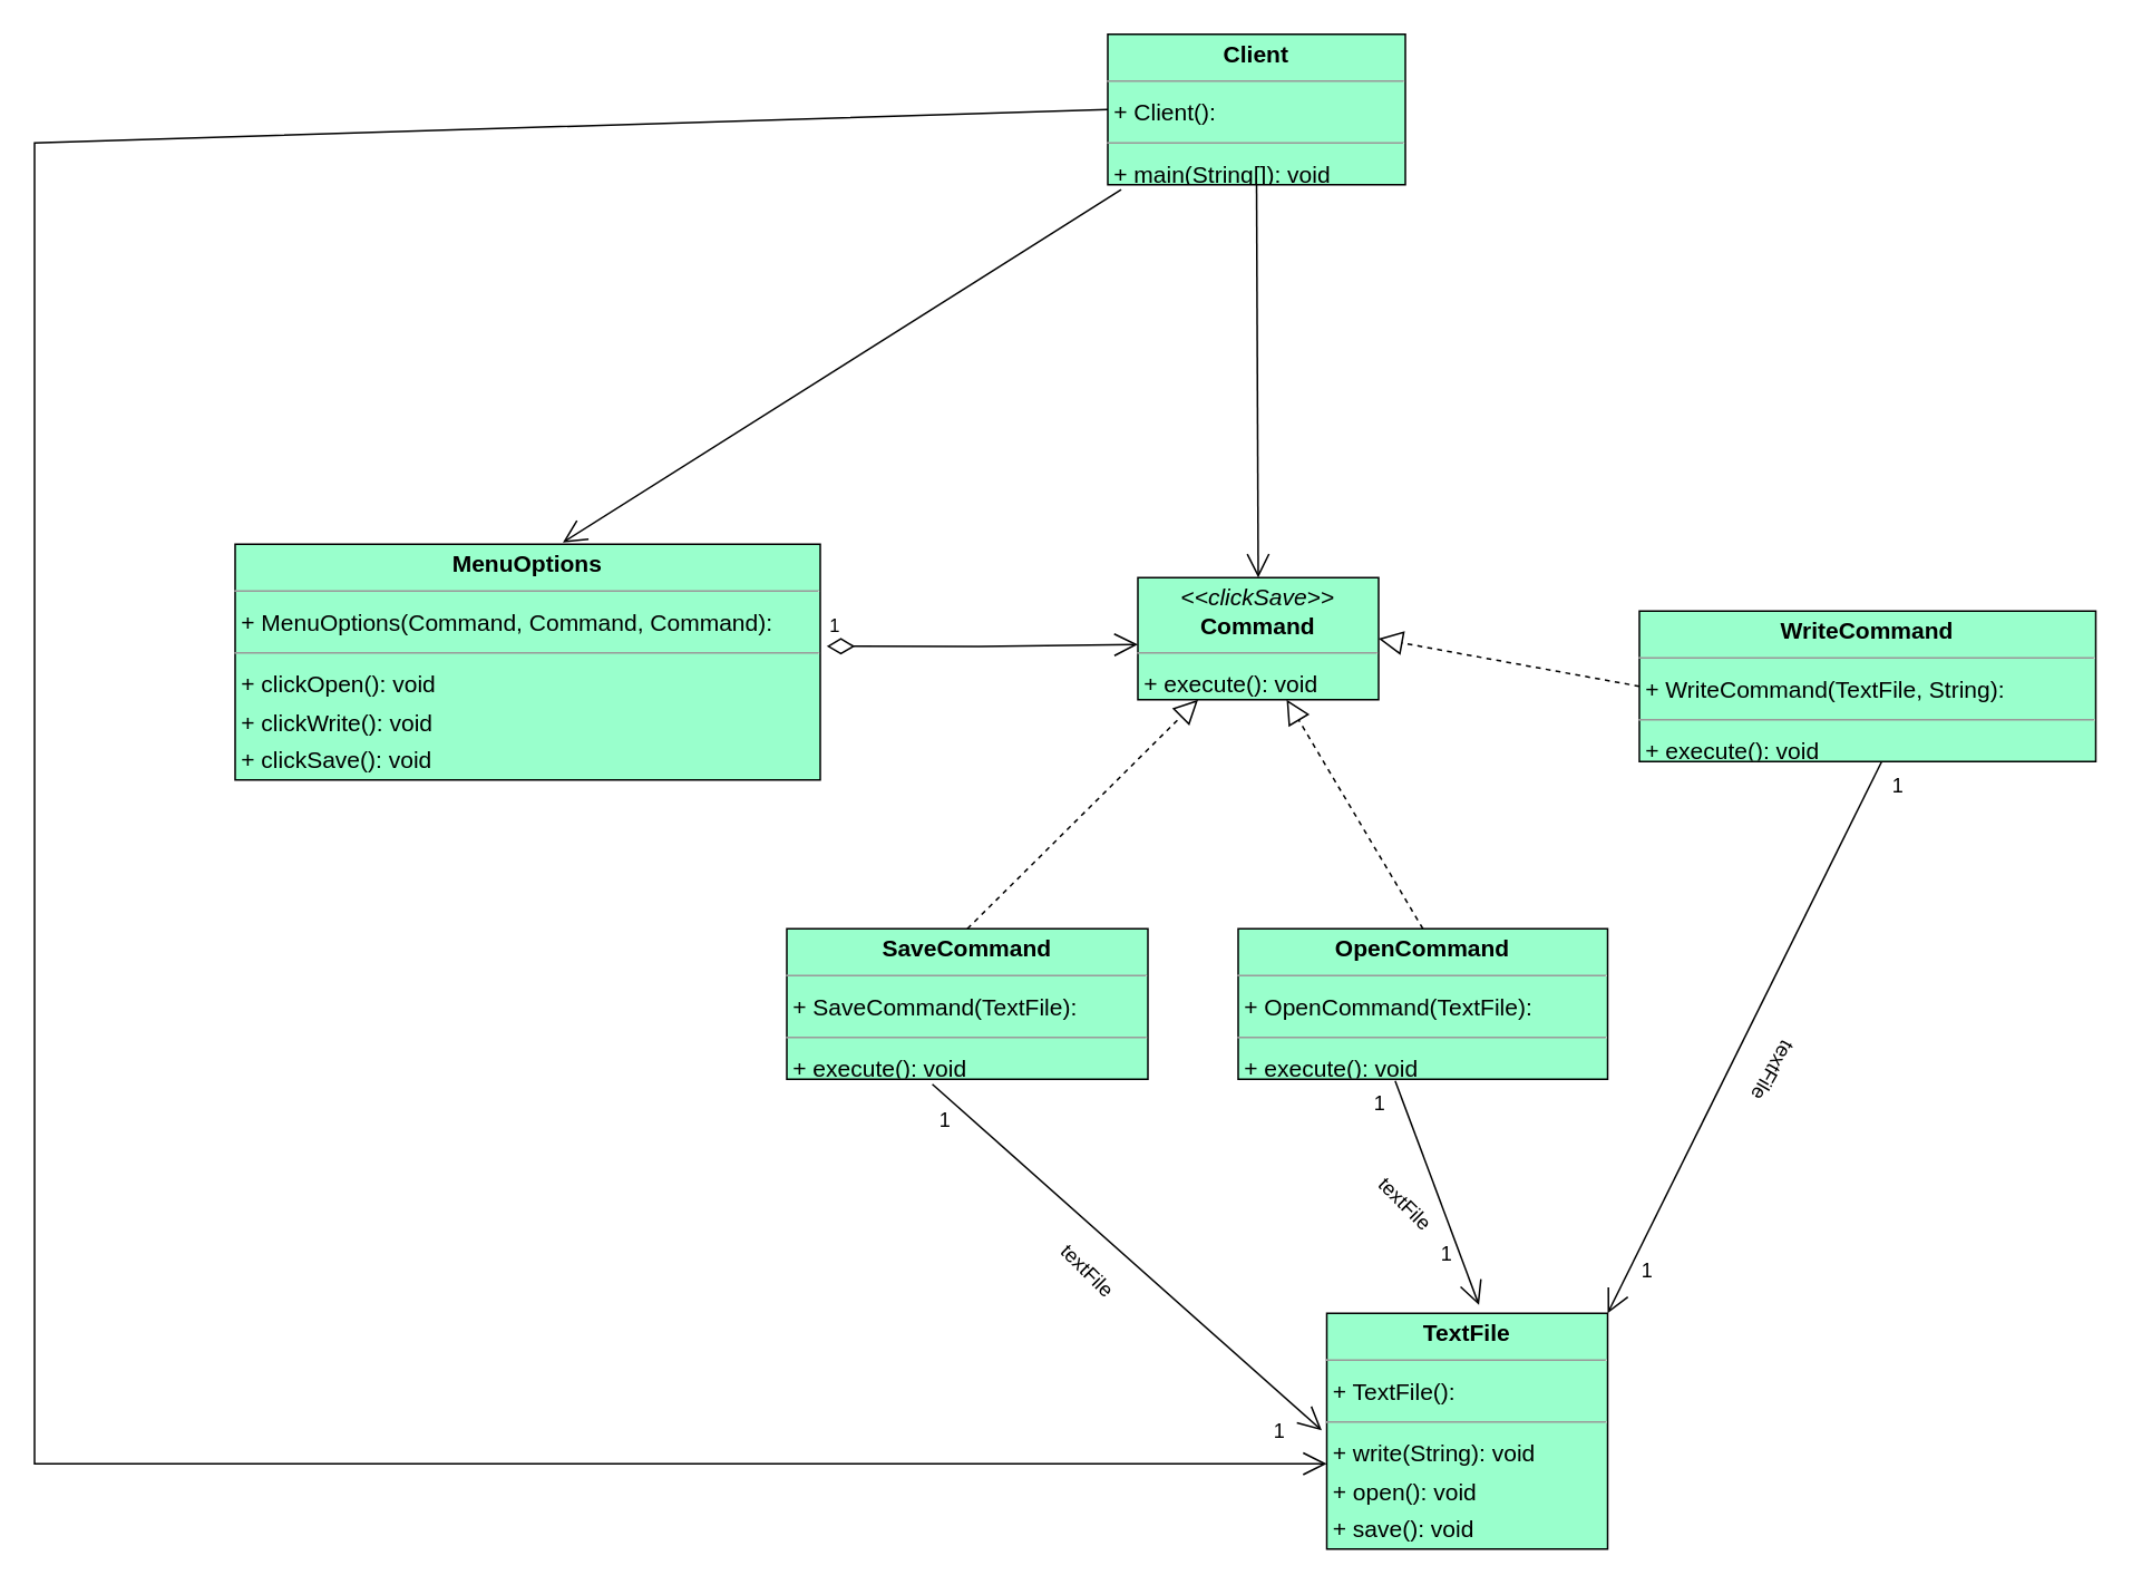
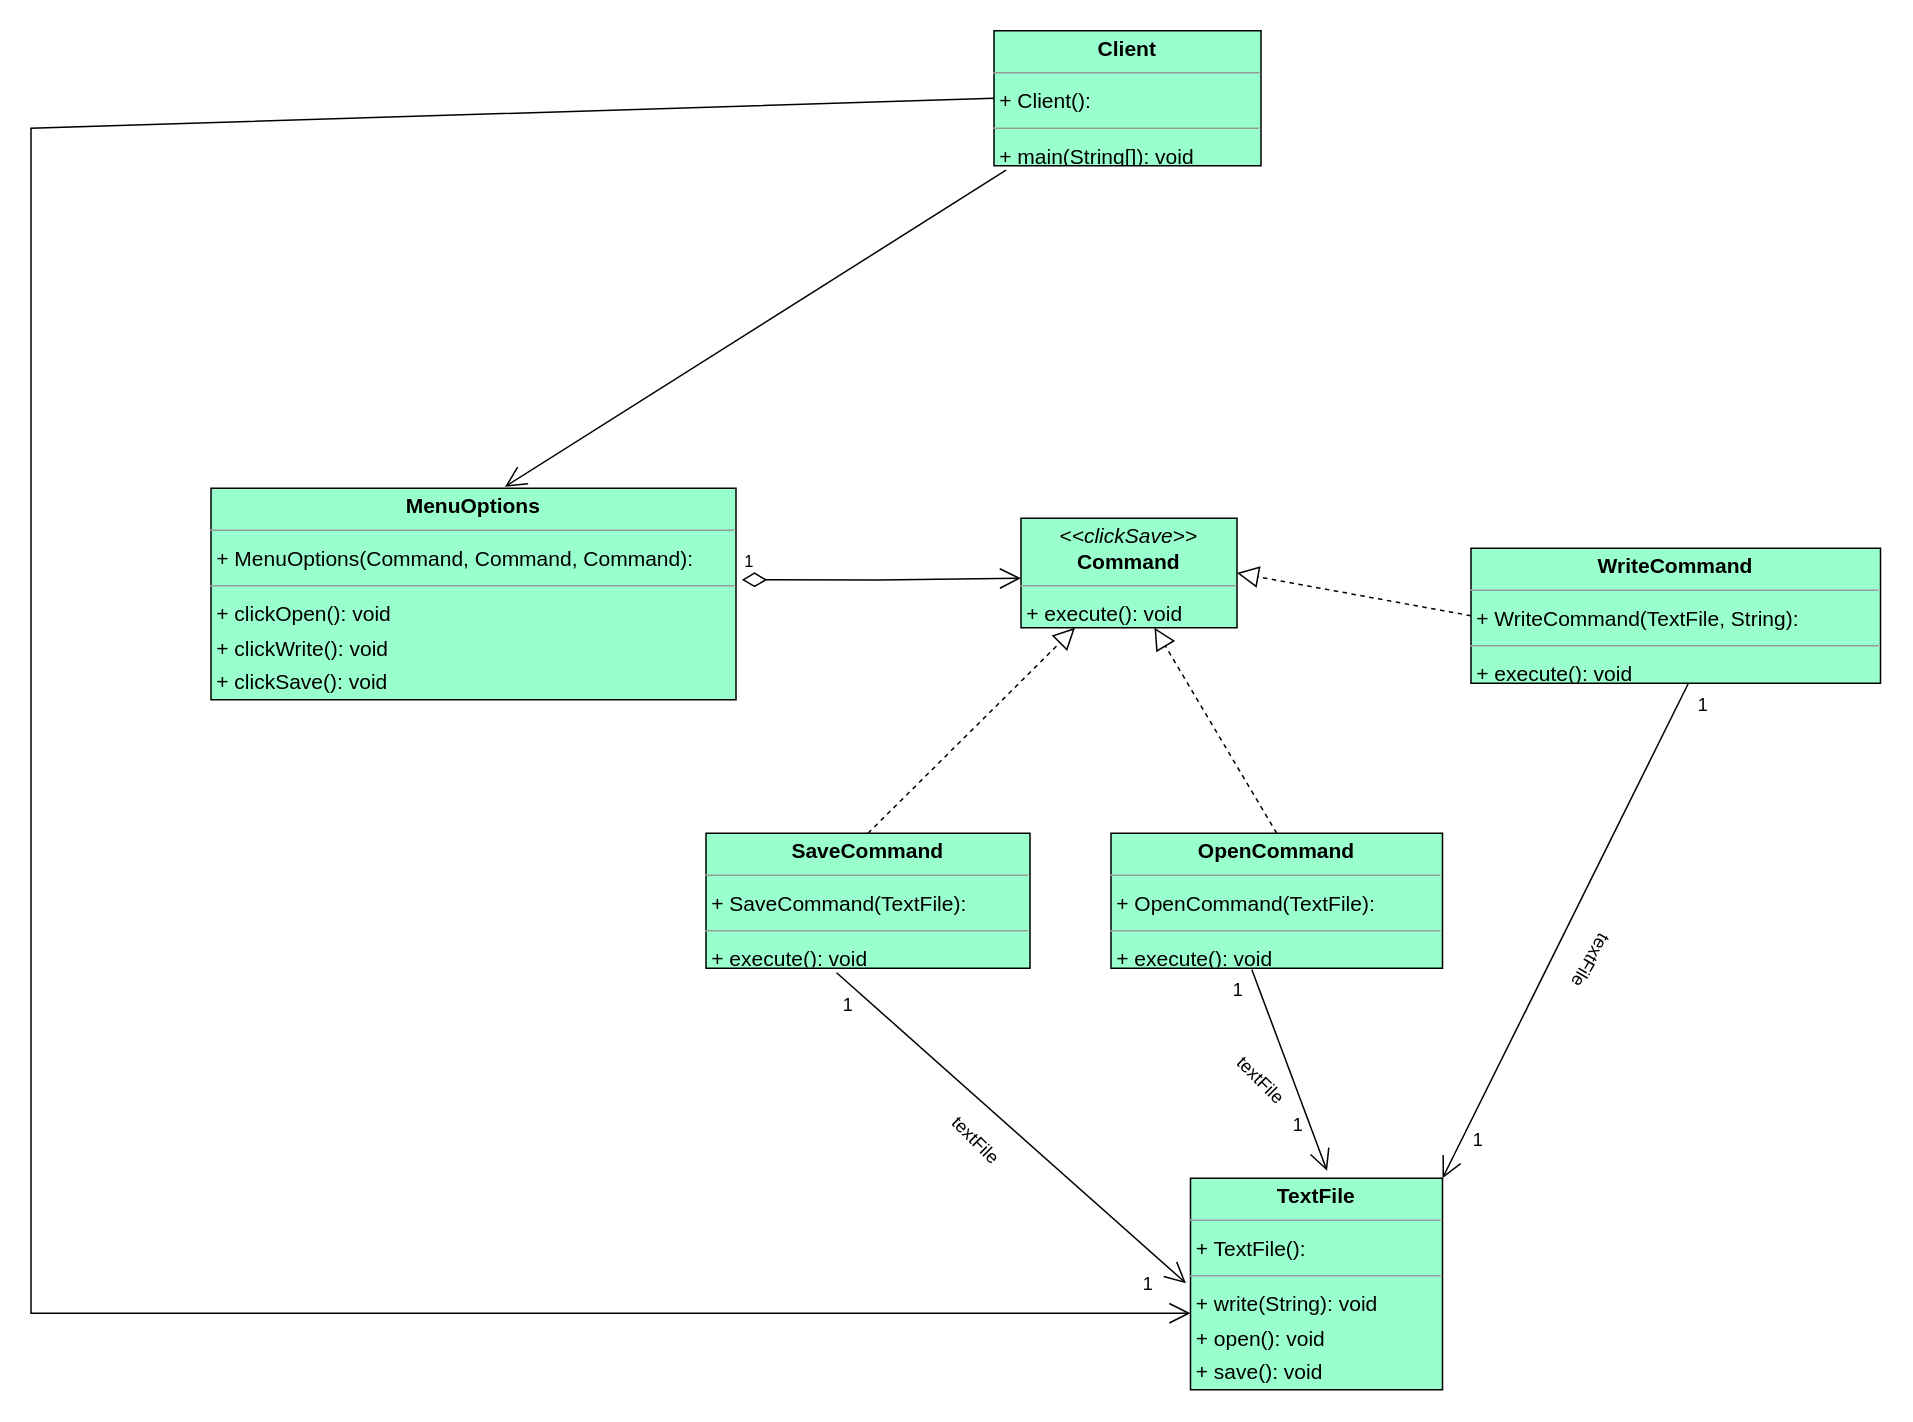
  <mxCell id="0" />
  <mxCell id="1" parent="0" />
  <mxCell id="2" value="&lt;p style=&quot;margin:0px;margin-top:4px;text-align:center;&quot;&gt;&lt;b&gt;Client&lt;/b&gt;&lt;/p&gt;&lt;hr size=&quot;1&quot;&gt;&lt;p style=&quot;margin:0 0 0 4px;line-height:1.6;&quot;&gt;+ Client(): &lt;/p&gt;&lt;hr size=&quot;1&quot;&gt;&lt;p style=&quot;margin:0 0 0 4px;line-height:1.6;&quot;&gt;+ main(String[]): void&lt;/p&gt;" style="verticalAlign=top;align=left;overflow=fill;fontSize=14;fontFamily=Helvetica;html=1;rounded=0;shadow=0;comic=0;labelBackgroundColor=none;strokeWidth=1;fillColor=#99FFCC;fontColor=#000000;" parent="1" vertex="1"><mxGeometry x="662" y="20" width="178" height="90" as="geometry" /></mxCell>
  <mxCell id="3" value="&lt;p style=&quot;margin:0px;margin-top:4px;text-align:center;&quot;&gt;&lt;i&gt;&amp;lt;&amp;lt;clickSave&amp;gt;&amp;gt;&lt;/i&gt;&lt;br&gt;&lt;b&gt;Command&lt;/b&gt;&lt;/p&gt;&lt;hr size=&quot;1&quot;&gt;&lt;p style=&quot;margin:0 0 0 4px;line-height:1.6;&quot;&gt;+ execute(): void&lt;/p&gt;" style="verticalAlign=top;align=left;overflow=fill;fontSize=14;fontFamily=Helvetica;html=1;rounded=0;shadow=0;comic=0;labelBackgroundColor=none;strokeWidth=1;fontColor=#000000;fillColor=#99FFCC;" parent="1" vertex="1"><mxGeometry x="680" y="345" width="144" height="73" as="geometry" /></mxCell>
  <mxCell id="4" value="&lt;p style=&quot;margin:0px;margin-top:4px;text-align:center;&quot;&gt;&lt;b&gt;MenuOptions&lt;/b&gt;&lt;/p&gt;&lt;hr size=&quot;1&quot;&gt;&lt;p style=&quot;margin:0 0 0 4px;line-height:1.6;&quot;&gt;+ MenuOptions(Command, Command, Command): &lt;/p&gt;&lt;hr size=&quot;1&quot;&gt;&lt;p style=&quot;margin:0 0 0 4px;line-height:1.6;&quot;&gt;+ clickOpen(): void&lt;br&gt;+ clickWrite(): void&lt;br&gt;+ clickSave(): void&lt;/p&gt;" style="verticalAlign=top;align=left;overflow=fill;fontSize=14;fontFamily=Helvetica;html=1;rounded=0;shadow=0;comic=0;labelBackgroundColor=none;strokeWidth=1;strokeColor=#000000;fillColor=#99FFCC;fontColor=#000000;" parent="1" vertex="1"><mxGeometry x="140" y="325" width="350" height="141" as="geometry" /></mxCell>
  <mxCell id="5" value="&lt;p style=&quot;margin:0px;margin-top:4px;text-align:center;&quot;&gt;&lt;b&gt;OpenCommand&lt;/b&gt;&lt;/p&gt;&lt;hr size=&quot;1&quot;&gt;&lt;p style=&quot;margin:0 0 0 4px;line-height:1.6;&quot;&gt;+ OpenCommand(TextFile): &lt;/p&gt;&lt;hr size=&quot;1&quot;&gt;&lt;p style=&quot;margin:0 0 0 4px;line-height:1.6;&quot;&gt;+ execute(): void&lt;/p&gt;" style="verticalAlign=top;align=left;overflow=fill;fontSize=14;fontFamily=Helvetica;html=1;rounded=0;shadow=0;comic=0;labelBackgroundColor=none;strokeWidth=1;fontColor=#000000;fillColor=#99FFCC;" parent="1" vertex="1"><mxGeometry x="740" y="555" width="221" height="90" as="geometry" /></mxCell>
  <mxCell id="6" value="&lt;p style=&quot;margin:0px;margin-top:4px;text-align:center;&quot;&gt;&lt;b&gt;SaveCommand&lt;/b&gt;&lt;/p&gt;&lt;hr size=&quot;1&quot;&gt;&lt;p style=&quot;margin:0 0 0 4px;line-height:1.6;&quot;&gt;+ SaveCommand(TextFile): &lt;/p&gt;&lt;hr size=&quot;1&quot;&gt;&lt;p style=&quot;margin:0 0 0 4px;line-height:1.6;&quot;&gt;+ execute(): void&lt;/p&gt;" style="verticalAlign=top;align=left;overflow=fill;fontSize=14;fontFamily=Helvetica;html=1;rounded=0;shadow=0;comic=0;labelBackgroundColor=none;strokeWidth=1;fillColor=#99FFCC;fontColor=#000000;" parent="1" vertex="1"><mxGeometry x="470" y="555" width="216" height="90" as="geometry" /></mxCell>
  <mxCell id="7" value="&lt;p style=&quot;margin:0px;margin-top:4px;text-align:center;&quot;&gt;&lt;b&gt;TextFile&lt;/b&gt;&lt;/p&gt;&lt;hr size=&quot;1&quot;&gt;&lt;p style=&quot;margin:0 0 0 4px;line-height:1.6;&quot;&gt;+ TextFile(): &lt;/p&gt;&lt;hr size=&quot;1&quot;&gt;&lt;p style=&quot;margin:0 0 0 4px;line-height:1.6;&quot;&gt;+ write(String): void&lt;br&gt;+ open(): void&lt;br&gt;+ save(): void&lt;/p&gt;" style="verticalAlign=top;align=left;overflow=fill;fontSize=14;fontFamily=Helvetica;html=1;rounded=0;shadow=0;comic=0;labelBackgroundColor=none;strokeWidth=1;fillColor=#99FFCC;fontColor=#000000;" parent="1" vertex="1"><mxGeometry x="793" y="785" width="168" height="141" as="geometry" /></mxCell>
  <mxCell id="8" value="&lt;p style=&quot;margin:0px;margin-top:4px;text-align:center;&quot;&gt;&lt;b&gt;WriteCommand&lt;/b&gt;&lt;/p&gt;&lt;hr size=&quot;1&quot;&gt;&lt;p style=&quot;margin:0 0 0 4px;line-height:1.6;&quot;&gt;+ WriteCommand(TextFile, String): &lt;/p&gt;&lt;hr size=&quot;1&quot;&gt;&lt;p style=&quot;margin:0 0 0 4px;line-height:1.6;&quot;&gt;+ execute(): void&lt;/p&gt;" style="verticalAlign=top;align=left;overflow=fill;fontSize=14;fontFamily=Helvetica;html=1;rounded=0;shadow=0;comic=0;labelBackgroundColor=none;strokeWidth=1;fillColor=#99FFCC;fontColor=#000000;" parent="1" vertex="1"><mxGeometry x="980" y="365" width="273" height="90" as="geometry" /></mxCell>
  <mxCell id="9" value="1" style="endArrow=open;html=1;endSize=12;startArrow=diamondThin;startSize=14;startFill=0;edgeStyle=orthogonalEdgeStyle;align=left;verticalAlign=bottom;rounded=0;exitX=1.011;exitY=0.433;exitDx=0;exitDy=0;exitPerimeter=0;" edge="1" parent="1" source="4"><mxGeometry x="-1" y="3" relative="1" as="geometry"><mxPoint x="520" as="sourcePoint" y="385" /><mxPoint x="680" as="targetPoint" y="385" /></mxGeometry></mxCell>
  <mxCell id="10" value="" style="endArrow=block;dashed=1;endFill=0;endSize=12;html=1;rounded=0;entryX=0.618;entryY=1;entryDx=0;entryDy=0;entryPerimeter=0;exitX=0.5;exitY=0;exitDx=0;exitDy=0;" edge="1" parent="1" source="5" target="3"><mxGeometry width="160" relative="1" as="geometry"><mxPoint x="810" y="535" as="sourcePoint" /><mxPoint x="970" y="535" as="targetPoint" /></mxGeometry></mxCell>
  <mxCell id="11" value="" style="endArrow=block;dashed=1;endFill=0;endSize=12;html=1;rounded=0;entryX=0.25;entryY=1;entryDx=0;entryDy=0;exitX=0.5;exitY=0;exitDx=0;exitDy=0;" edge="1" parent="1" source="6" target="3"><mxGeometry width="160" relative="1" as="geometry"><mxPoint x="550" y="505" as="sourcePoint" /><mxPoint x="710" y="505" as="targetPoint" /></mxGeometry></mxCell>
  <mxCell id="12" value="" style="endArrow=block;dashed=1;endFill=0;endSize=12;html=1;rounded=0;entryX=1;entryY=0.5;entryDx=0;entryDy=0;exitX=0;exitY=0.5;exitDx=0;exitDy=0;" edge="1" parent="1" source="8" target="3"><mxGeometry width="160" relative="1" as="geometry"><mxPoint x="940" y="405" as="sourcePoint" /><mxPoint x="1030" y="335" as="targetPoint" /></mxGeometry></mxCell>
  <mxCell id="13" value="" style="endArrow=open;endFill=1;endSize=12;html=1;rounded=0;exitX=0.403;exitY=1.033;exitDx=0;exitDy=0;exitPerimeter=0;" edge="1" parent="1" source="6"><mxGeometry width="160" relative="1" as="geometry"><mxPoint x="630" y="855" as="sourcePoint" /><mxPoint x="790" y="855" as="targetPoint" /></mxGeometry></mxCell>
  <mxCell id="14" value="" style="endArrow=open;endFill=1;endSize=12;html=1;rounded=0;exitX=0.425;exitY=1.011;exitDx=0;exitDy=0;exitPerimeter=0;entryX=0.542;entryY=-0.035;entryDx=0;entryDy=0;entryPerimeter=0;" edge="1" parent="1" source="5" target="7"><mxGeometry width="160" relative="1" as="geometry"><mxPoint x="850" y="715" as="sourcePoint" /><mxPoint x="1010" y="715" as="targetPoint" /></mxGeometry></mxCell>
  <mxCell id="15" value="" style="endArrow=open;endFill=1;endSize=12;html=1;rounded=0;entryX=1;entryY=0;entryDx=0;entryDy=0;exitX=0.531;exitY=1;exitDx=0;exitDy=0;exitPerimeter=0;" edge="1" parent="1" source="8" target="7"><mxGeometry width="160" relative="1" as="geometry"><mxPoint x="1080" y="515" as="sourcePoint" /><mxPoint x="1240" y="515" as="targetPoint" /></mxGeometry></mxCell>
  <mxCell id="16" value="textFile" style="text;html=1;strokeColor=none;fillColor=none;align=center;verticalAlign=middle;whiteSpace=wrap;rounded=0;rotation=45;" vertex="1" parent="1"><mxGeometry x="620" y="745" width="60" height="30" as="geometry" /></mxCell>
  <mxCell id="17" value="textFile" style="text;html=1;strokeColor=none;fillColor=none;align=center;verticalAlign=middle;whiteSpace=wrap;rounded=0;rotation=45;" vertex="1" parent="1"><mxGeometry x="810" y="705" width="60" height="30" as="geometry" /></mxCell>
  <mxCell id="18" value="textFile" style="text;html=1;strokeColor=none;fillColor=none;align=center;verticalAlign=middle;whiteSpace=wrap;rounded=0;rotation=120;" vertex="1" parent="1"><mxGeometry x="1030" y="625" width="60" height="30" as="geometry" /></mxCell>
  <mxCell id="19" value="1" style="text;html=1;strokeColor=none;fillColor=none;align=center;verticalAlign=middle;whiteSpace=wrap;rounded=0;" vertex="1" parent="1"><mxGeometry x="970" y="745" width="30" height="30" as="geometry" /></mxCell>
  <mxCell id="20" value="1" style="text;html=1;strokeColor=none;fillColor=none;align=center;verticalAlign=middle;whiteSpace=wrap;rounded=0;" vertex="1" parent="1"><mxGeometry x="1120" y="455" width="30" height="30" as="geometry" /></mxCell>
  <mxCell id="21" value="1" style="text;html=1;strokeColor=none;fillColor=none;align=center;verticalAlign=middle;whiteSpace=wrap;rounded=0;" vertex="1" parent="1"><mxGeometry x="850" y="735" width="30" height="30" as="geometry" /></mxCell>
  <mxCell id="22" value="1" style="text;html=1;strokeColor=none;fillColor=none;align=center;verticalAlign=middle;whiteSpace=wrap;rounded=0;" vertex="1" parent="1"><mxGeometry x="810" y="645" width="30" height="30" as="geometry" /></mxCell>
  <mxCell id="23" value="1" style="text;html=1;strokeColor=none;fillColor=none;align=center;verticalAlign=middle;whiteSpace=wrap;rounded=0;" vertex="1" parent="1"><mxGeometry x="750" y="840.5" width="30" height="30" as="geometry" /></mxCell>
  <mxCell id="24" value="1" style="text;html=1;strokeColor=none;fillColor=none;align=center;verticalAlign=middle;whiteSpace=wrap;rounded=0;" vertex="1" parent="1"><mxGeometry x="550" y="655" width="30" height="30" as="geometry" /></mxCell>
- <mxCell id="25" value="" style="endArrow=open;endFill=1;endSize=12;html=1;rounded=0;entryX=0.5;entryY=0;entryDx=0;entryDy=0;exitX=0.5;exitY=1;exitDx=0;exitDy=0;" edge="1" parent="1" source="2" target="3"><mxGeometry width="160" relative="1" as="geometry"><mxPoint x="680" y="195" as="sourcePoint" /><mxPoint x="840" y="195" as="targetPoint" /></mxGeometry></mxCell>
  <mxCell id="26" value="" style="endArrow=open;endFill=1;endSize=12;html=1;rounded=0;entryX=0.56;entryY=-0.007;entryDx=0;entryDy=0;entryPerimeter=0;exitX=0.045;exitY=1.033;exitDx=0;exitDy=0;exitPerimeter=0;" edge="1" parent="1" source="2" target="4"><mxGeometry width="160" relative="1" as="geometry"><mxPoint x="380" y="225" as="sourcePoint" /><mxPoint x="540" y="225" as="targetPoint" /></mxGeometry></mxCell>
  <mxCell id="27" value="" style="endArrow=open;endFill=1;endSize=12;html=1;rounded=0;exitX=0;exitY=0.5;exitDx=0;exitDy=0;" edge="1" parent="1" source="2"><mxGeometry width="160" relative="1" as="geometry"><mxPoint x="110" y="-65" as="sourcePoint" /><mxPoint x="793" y="875" as="targetPoint" /><Array as="points"><mxPoint x="20" y="85" /><mxPoint x="20" y="455" /><mxPoint x="20" y="725" /><mxPoint x="20" y="875" /></Array></mxGeometry></mxCell>
